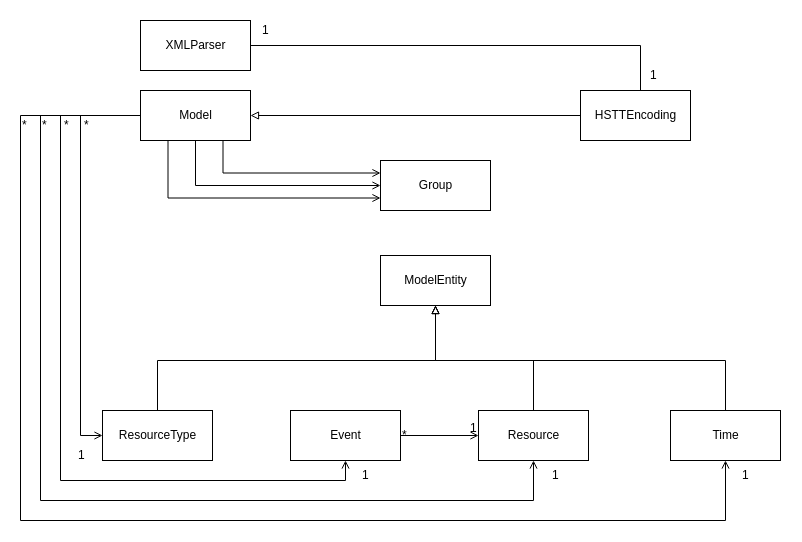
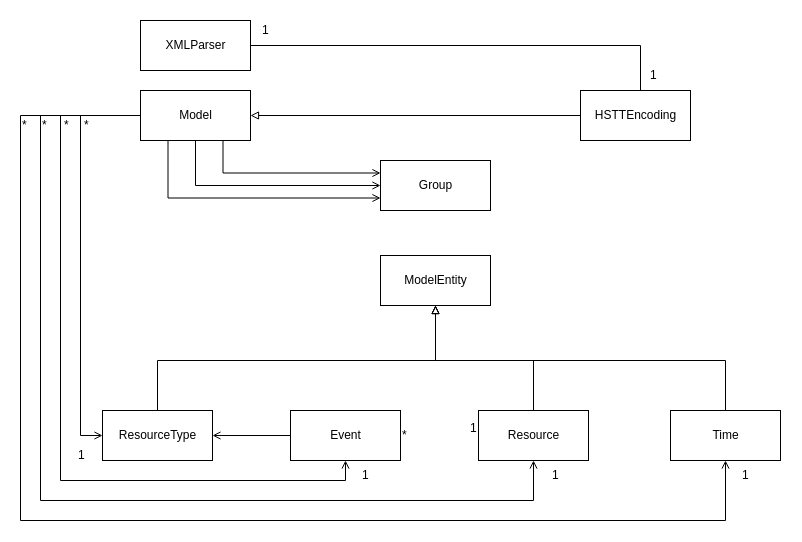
  <mxCell id="0" />
  <mxCell id="1" parent="0" />
  <mxCell id="2" value="XMLParser" style="html=1;" parent="1" vertex="1"><mxGeometry x="140" y="20" width="110" height="50" as="geometry" /></mxCell>
  <mxCell id="3" style="edgeStyle=orthogonalEdgeStyle;rounded=0;orthogonalLoop=1;jettySize=auto;html=1;exitX=0;exitY=0.5;exitDx=0;exitDy=0;entryX=0.5;entryY=1;entryDx=0;entryDy=0;startArrow=none;startFill=0;endArrow=open;endFill=0;" parent="1" source="8" target="15" edge="1"><mxGeometry relative="1" as="geometry"><Array as="points"><mxPoint x="60" y="115" /><mxPoint x="60" y="480" /><mxPoint x="345" y="480" /></Array></mxGeometry></mxCell>
  <mxCell id="4" style="edgeStyle=orthogonalEdgeStyle;rounded=0;orthogonalLoop=1;jettySize=auto;html=1;entryX=0.5;entryY=1;entryDx=0;entryDy=0;startArrow=none;startFill=0;endArrow=open;endFill=0;" parent="1" source="8" target="13" edge="1"><mxGeometry relative="1" as="geometry"><Array as="points"><mxPoint x="40" y="115" /><mxPoint x="40" y="500" /><mxPoint x="533" y="500" /></Array></mxGeometry></mxCell>
  <mxCell id="5" style="edgeStyle=orthogonalEdgeStyle;rounded=0;orthogonalLoop=1;jettySize=auto;html=1;entryX=0.5;entryY=1;entryDx=0;entryDy=0;startArrow=none;startFill=0;endArrow=open;endFill=0;" parent="1" source="8" target="11" edge="1"><mxGeometry relative="1" as="geometry"><Array as="points"><mxPoint x="20" y="115" /><mxPoint x="20" y="520" /><mxPoint x="725" y="520" /></Array></mxGeometry></mxCell>
  <mxCell id="6" style="edgeStyle=orthogonalEdgeStyle;rounded=0;orthogonalLoop=1;jettySize=auto;html=1;exitX=0.75;exitY=1;exitDx=0;exitDy=0;entryX=0;entryY=0.25;entryDx=0;entryDy=0;startArrow=none;startFill=0;endArrow=open;endFill=0;" parent="1" source="8" target="20" edge="1"><mxGeometry relative="1" as="geometry" /></mxCell>
  <mxCell id="7" style="edgeStyle=orthogonalEdgeStyle;rounded=0;orthogonalLoop=1;jettySize=auto;html=1;exitX=0.25;exitY=1;exitDx=0;exitDy=0;entryX=0;entryY=0.75;entryDx=0;entryDy=0;startArrow=none;startFill=0;endArrow=open;endFill=0;" parent="1" source="8" target="20" edge="1"><mxGeometry relative="1" as="geometry" /></mxCell>
  <mxCell id="8" value="Model" style="html=1;" parent="1" vertex="1"><mxGeometry x="140" y="90" width="110" height="50" as="geometry" /></mxCell>
  <mxCell id="9" value="ModelEntity" style="html=1;" parent="1" vertex="1"><mxGeometry x="380" y="255" width="110" height="50" as="geometry" /></mxCell>
  <mxCell id="10" style="edgeStyle=orthogonalEdgeStyle;rounded=0;orthogonalLoop=1;jettySize=auto;html=1;entryX=0.5;entryY=1;entryDx=0;entryDy=0;endArrow=block;endFill=0;" parent="1" source="11" target="9" edge="1"><mxGeometry relative="1" as="geometry"><Array as="points"><mxPoint x="725" y="360" /><mxPoint x="435" y="360" /></Array></mxGeometry></mxCell>
  <mxCell id="11" value="Time" style="html=1;" parent="1" vertex="1"><mxGeometry x="670" y="410" width="110" height="50" as="geometry" /></mxCell>
  <mxCell id="12" style="edgeStyle=orthogonalEdgeStyle;rounded=0;orthogonalLoop=1;jettySize=auto;html=1;entryX=0.5;entryY=1;entryDx=0;entryDy=0;endArrow=block;endFill=0;" parent="1" source="13" target="9" edge="1"><mxGeometry relative="1" as="geometry"><Array as="points"><mxPoint x="533" y="360" /><mxPoint x="435" y="360" /></Array></mxGeometry></mxCell>
  <mxCell id="13" value="Resource" style="html=1;" parent="1" vertex="1"><mxGeometry x="478" y="410" width="110" height="50" as="geometry" /></mxCell>
- <mxCell id="14" style="edgeStyle=orthogonalEdgeStyle;rounded=0;orthogonalLoop=1;jettySize=auto;html=1;entryX=0;entryY=0.5;entryDx=0;entryDy=0;startArrow=none;startFill=0;endArrow=open;endFill=0;" parent="1" source="15" target="13" edge="1"><mxGeometry relative="1" as="geometry" /></mxCell>
+ <mxCell id="14" style="edgeStyle=orthogonalEdgeStyle;rounded=0;orthogonalLoop=1;jettySize=auto;html=1;startArrow=none;startFill=0;endArrow=open;endFill=0;" parent="1" source="15" target="18" edge="1"><mxGeometry relative="1" as="geometry" /></mxCell>
  <mxCell id="15" value="Event" style="html=1;" parent="1" vertex="1"><mxGeometry x="290" y="410" width="110" height="50" as="geometry" /></mxCell>
  <mxCell id="16" style="edgeStyle=orthogonalEdgeStyle;rounded=0;orthogonalLoop=1;jettySize=auto;html=1;entryX=0.5;entryY=1;entryDx=0;entryDy=0;endArrow=block;endFill=0;" parent="1" source="18" target="9" edge="1"><mxGeometry relative="1" as="geometry"><Array as="points"><mxPoint x="157" y="360" /><mxPoint x="435" y="360" /></Array></mxGeometry></mxCell>
  <mxCell id="17" style="edgeStyle=orthogonalEdgeStyle;rounded=0;orthogonalLoop=1;jettySize=auto;html=1;entryX=0;entryY=0.5;entryDx=0;entryDy=0;endArrow=none;endFill=0;startArrow=open;startFill=0;" parent="1" source="18" target="8" edge="1"><mxGeometry relative="1" as="geometry"><Array as="points"><mxPoint x="80" y="435" /><mxPoint x="80" y="115" /></Array></mxGeometry></mxCell>
  <mxCell id="18" value="ResourceType" style="html=1;" parent="1" vertex="1"><mxGeometry x="102" y="410" width="110" height="50" as="geometry" /></mxCell>
  <mxCell id="19" style="edgeStyle=orthogonalEdgeStyle;rounded=0;orthogonalLoop=1;jettySize=auto;html=1;entryX=0.5;entryY=1;entryDx=0;entryDy=0;endArrow=none;endFill=0;startArrow=open;startFill=0;" parent="1" source="20" target="8" edge="1"><mxGeometry relative="1" as="geometry" /></mxCell>
  <mxCell id="20" value="Group" style="html=1;" parent="1" vertex="1"><mxGeometry x="380" y="160" width="110" height="50" as="geometry" /></mxCell>
  <mxCell id="21" style="edgeStyle=orthogonalEdgeStyle;rounded=0;orthogonalLoop=1;jettySize=auto;html=1;entryX=1;entryY=0.5;entryDx=0;entryDy=0;endArrow=block;endFill=0;" parent="1" source="23" target="8" edge="1"><mxGeometry relative="1" as="geometry" /></mxCell>
  <mxCell id="22" style="edgeStyle=orthogonalEdgeStyle;rounded=0;orthogonalLoop=1;jettySize=auto;html=1;entryX=1;entryY=0.5;entryDx=0;entryDy=0;endArrow=none;endFill=0;" parent="1" source="23" target="2" edge="1"><mxGeometry relative="1" as="geometry"><Array as="points"><mxPoint x="640" y="45" /></Array></mxGeometry></mxCell>
  <mxCell id="23" value="HSTTEncoding" style="html=1;" parent="1" vertex="1"><mxGeometry x="580" y="90" width="110" height="50" as="geometry" /></mxCell>
  <mxCell id="24" value="1" style="text;html=1;resizable=0;points=[];autosize=1;align=left;verticalAlign=top;spacingTop=-4;" parent="1" vertex="1"><mxGeometry x="260" y="20" width="20" height="20" as="geometry" /></mxCell>
  <mxCell id="25" value="1" style="text;html=1;resizable=0;points=[];autosize=1;align=left;verticalAlign=top;spacingTop=-4;" parent="1" vertex="1"><mxGeometry x="648" y="65" width="20" height="20" as="geometry" /></mxCell>
  <mxCell id="26" value="*" style="text;html=1;resizable=0;points=[];autosize=1;align=left;verticalAlign=top;spacingTop=-4;" parent="1" vertex="1"><mxGeometry x="82" y="115" width="20" height="20" as="geometry" /></mxCell>
  <mxCell id="27" value="1" style="text;html=1;resizable=0;points=[];autosize=1;align=left;verticalAlign=top;spacingTop=-4;" parent="1" vertex="1"><mxGeometry x="76" y="445" width="20" height="20" as="geometry" /></mxCell>
  <mxCell id="28" value="1" style="text;html=1;resizable=0;points=[];autosize=1;align=left;verticalAlign=top;spacingTop=-4;" parent="1" vertex="1"><mxGeometry x="550" y="465" width="20" height="20" as="geometry" /></mxCell>
  <mxCell id="29" value="1" style="text;html=1;resizable=0;points=[];autosize=1;align=left;verticalAlign=top;spacingTop=-4;" parent="1" vertex="1"><mxGeometry x="360" y="465" width="20" height="20" as="geometry" /></mxCell>
  <mxCell id="30" value="1" style="text;html=1;resizable=0;points=[];autosize=1;align=left;verticalAlign=top;spacingTop=-4;" parent="1" vertex="1"><mxGeometry x="740" y="465" width="20" height="20" as="geometry" /></mxCell>
  <mxCell id="31" value="*" style="text;html=1;resizable=0;points=[];autosize=1;align=left;verticalAlign=top;spacingTop=-4;" parent="1" vertex="1"><mxGeometry x="20" y="115" width="20" height="20" as="geometry" /></mxCell>
  <mxCell id="32" value="*" style="text;html=1;resizable=0;points=[];autosize=1;align=left;verticalAlign=top;spacingTop=-4;" parent="1" vertex="1"><mxGeometry x="40" y="115" width="20" height="20" as="geometry" /></mxCell>
  <mxCell id="33" value="*" style="text;html=1;resizable=0;points=[];autosize=1;align=left;verticalAlign=top;spacingTop=-4;" parent="1" vertex="1"><mxGeometry x="62" y="115" width="20" height="20" as="geometry" /></mxCell>
  <mxCell id="34" value="*" style="text;html=1;resizable=0;points=[];autosize=1;align=left;verticalAlign=top;spacingTop=-4;" parent="1" vertex="1"><mxGeometry x="400" y="425" width="20" height="20" as="geometry" /></mxCell>
  <mxCell id="35" value="1" style="text;html=1;resizable=0;points=[];autosize=1;align=left;verticalAlign=top;spacingTop=-4;" parent="1" vertex="1"><mxGeometry x="468" y="418" width="20" height="20" as="geometry" /></mxCell>
